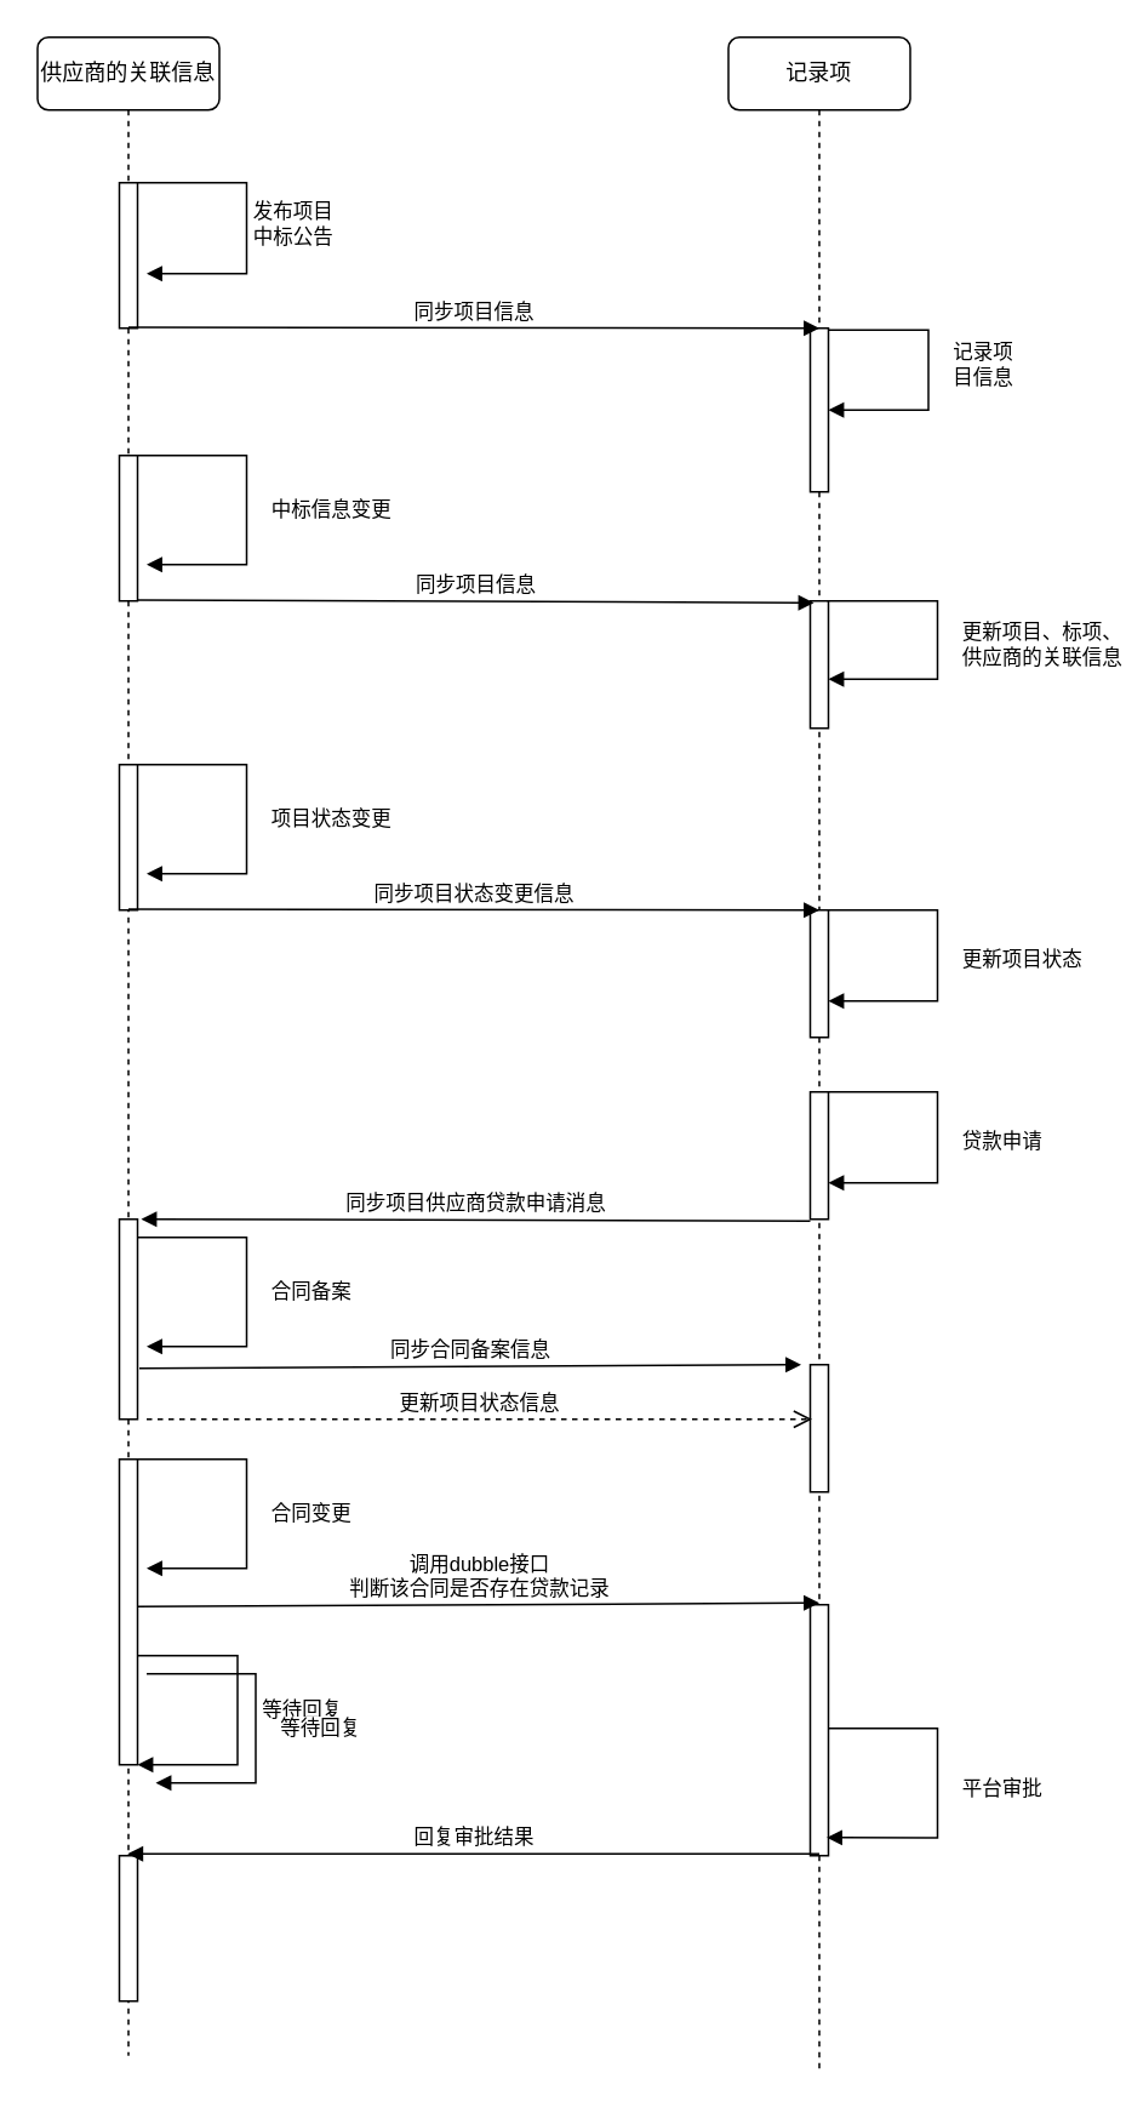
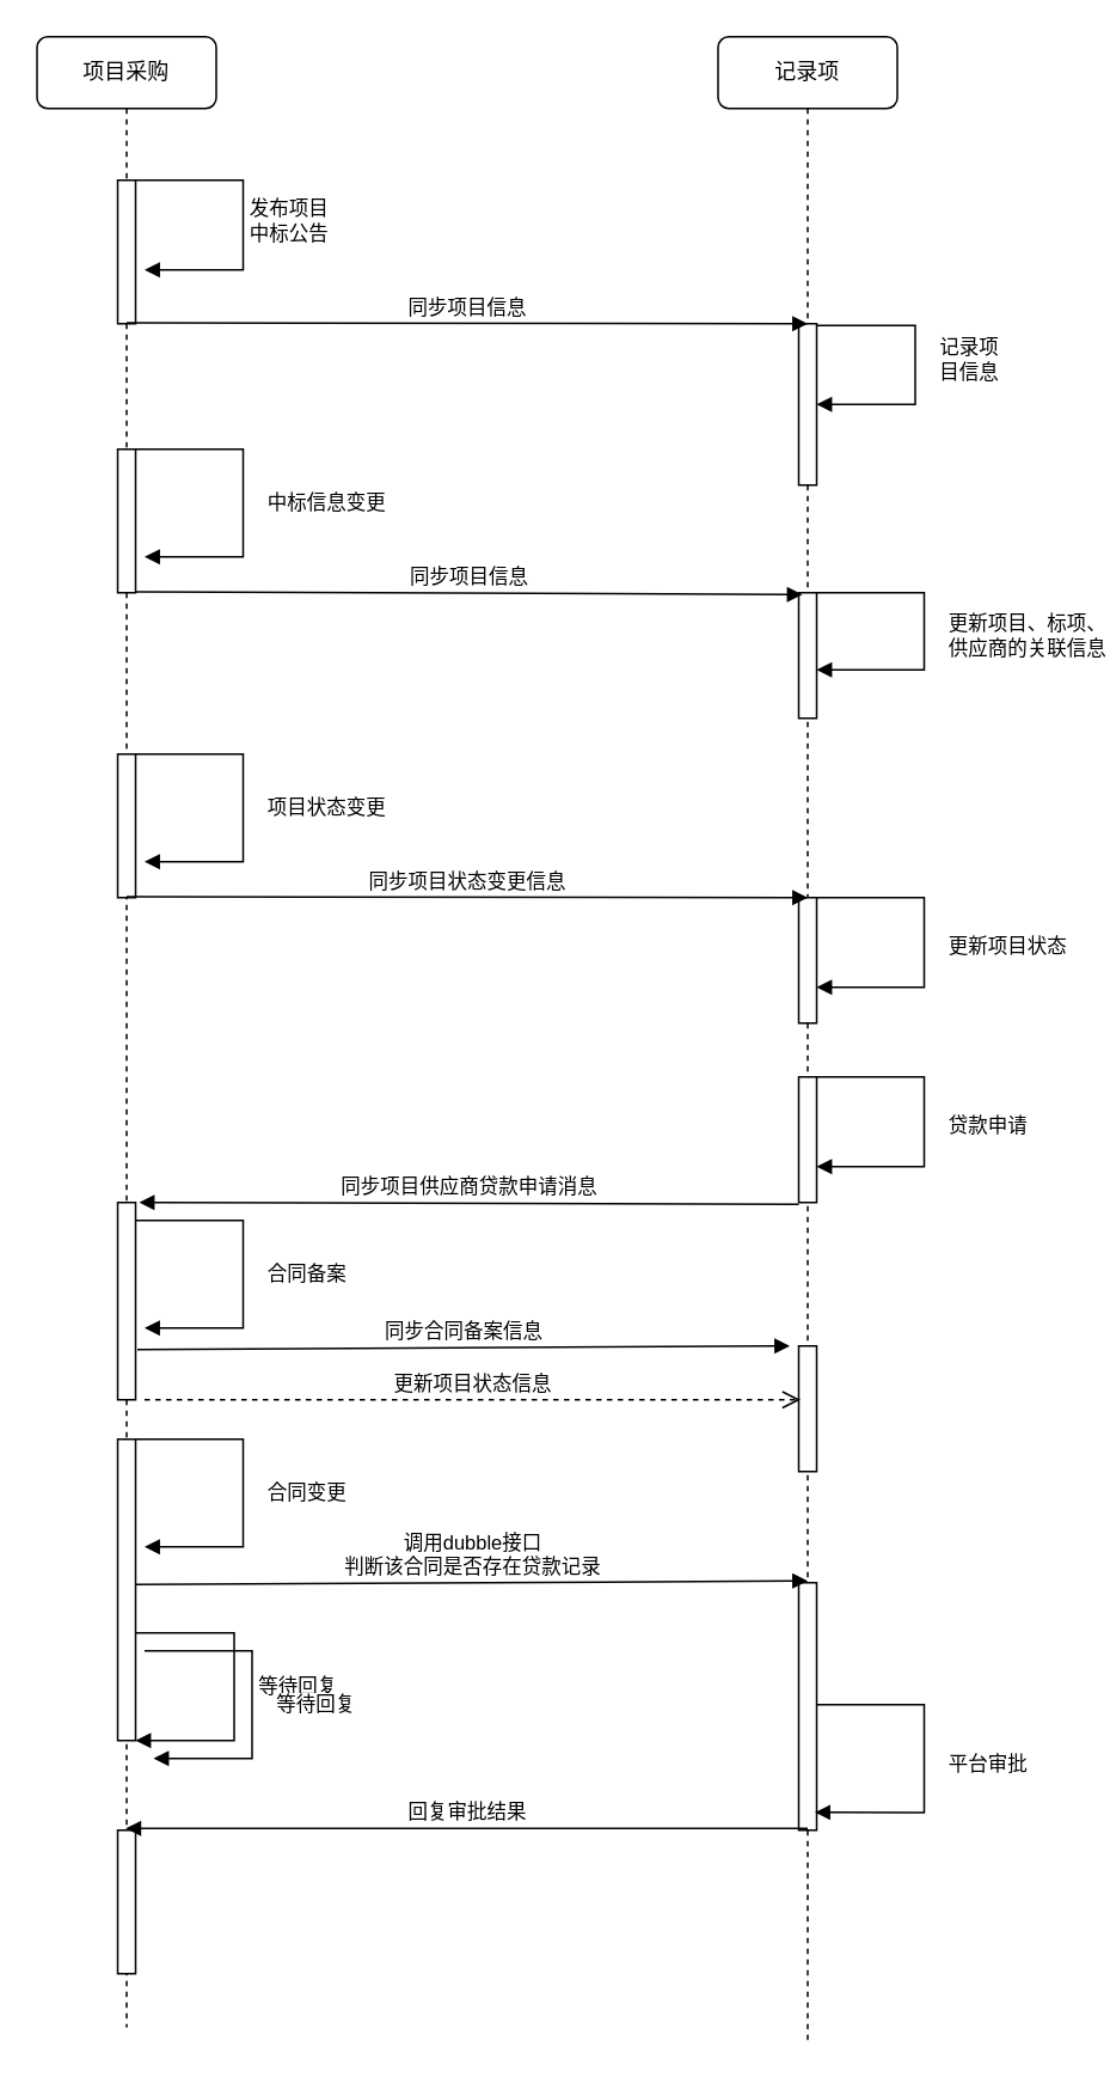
  <mxCell id="0" />
  <mxCell id="1" parent="0" />
  <mxCell id="2" value="记录项" style="shape=umlLifeline;perimeter=lifelinePerimeter;whiteSpace=wrap;html=1;container=1;collapsible=0;recursiveResize=0;outlineConnect=0;rounded=1;shadow=0;comic=0;labelBackgroundColor=none;strokeColor=#000000;strokeWidth=1;fillColor=#FFFFFF;fontFamily=Verdana;fontSize=12;fontColor=#000000;align=center;" parent="1" vertex="1"><mxGeometry x="400" y="20" width="100" height="1120" as="geometry" /></mxCell>
  <mxCell id="3" value="" style="html=1;points=[];perimeter=orthogonalPerimeter;" vertex="1" parent="2"><mxGeometry x="45" y="310" width="10" height="70" as="geometry" /></mxCell>
  <mxCell id="4" value="" style="html=1;points=[];perimeter=orthogonalPerimeter;" vertex="1" parent="2"><mxGeometry x="45" y="160" width="10" height="90" as="geometry" /></mxCell>
  <mxCell id="5" value="" style="html=1;points=[];perimeter=orthogonalPerimeter;" vertex="1" parent="2"><mxGeometry x="45" y="480" width="10" height="70" as="geometry" /></mxCell>
  <mxCell id="6" value="" style="html=1;points=[];perimeter=orthogonalPerimeter;" vertex="1" parent="2"><mxGeometry x="45" y="580" width="10" height="70" as="geometry" /></mxCell>
- <mxCell id="7" value="供应商的关联信息" style="shape=umlLifeline;perimeter=lifelinePerimeter;whiteSpace=wrap;html=1;container=1;collapsible=0;recursiveResize=0;outlineConnect=0;rounded=1;shadow=0;comic=0;labelBackgroundColor=none;strokeColor=#000000;strokeWidth=1;fillColor=#FFFFFF;fontFamily=Verdana;fontSize=12;fontColor=#000000;align=center;" parent="1" vertex="1"><mxGeometry x="20" y="20" width="100" height="1110" as="geometry" /></mxCell>
+ <mxCell id="7" value="项目采购" style="shape=umlLifeline;perimeter=lifelinePerimeter;whiteSpace=wrap;html=1;container=1;collapsible=0;recursiveResize=0;outlineConnect=0;rounded=1;shadow=0;comic=0;labelBackgroundColor=none;strokeColor=#000000;strokeWidth=1;fillColor=#FFFFFF;fontFamily=Verdana;fontSize=12;fontColor=#000000;align=center;" parent="1" vertex="1"><mxGeometry x="20" y="20" width="100" height="1110" as="geometry" /></mxCell>
  <mxCell id="8" value="" style="html=1;points=[];perimeter=orthogonalPerimeter;" vertex="1" parent="7"><mxGeometry x="45" y="80" width="10" height="80" as="geometry" /></mxCell>
  <mxCell id="9" value="" style="html=1;points=[];perimeter=orthogonalPerimeter;" vertex="1" parent="7"><mxGeometry x="45" y="230" width="10" height="80" as="geometry" /></mxCell>
  <mxCell id="10" value="" style="html=1;points=[];perimeter=orthogonalPerimeter;" vertex="1" parent="7"><mxGeometry x="45" y="400" width="10" height="80" as="geometry" /></mxCell>
  <mxCell id="11" value="" style="html=1;points=[];perimeter=orthogonalPerimeter;" vertex="1" parent="7"><mxGeometry x="45" y="650" width="10" height="110" as="geometry" /></mxCell>
  <mxCell id="12" value="" style="html=1;points=[];perimeter=orthogonalPerimeter;" vertex="1" parent="7"><mxGeometry x="45" y="1000" width="10" height="80" as="geometry" /></mxCell>
  <mxCell id="13" value="同步项目信息" style="html=1;verticalAlign=bottom;endArrow=block;" edge="1" parent="1"><mxGeometry width="80" relative="1" as="geometry"><mxPoint x="70" y="179.5" as="sourcePoint" /><mxPoint x="450" y="180" as="targetPoint" /></mxGeometry></mxCell>
  <mxCell id="14" value="更新项目、标项、&lt;br&gt;供应商的关联信息" style="edgeStyle=orthogonalEdgeStyle;html=1;align=left;spacingLeft=2;endArrow=block;rounded=0;" edge="1" parent="1"><mxGeometry x="0.029" y="10" relative="1" as="geometry"><mxPoint x="454.5" y="330" as="sourcePoint" /><Array as="points"><mxPoint x="515" y="330" /><mxPoint x="515" y="373" /></Array><mxPoint x="455" y="373" as="targetPoint" /><mxPoint as="offset" /></mxGeometry></mxCell>
  <mxCell id="15" value="发布项目&lt;br&gt;中标公告" style="edgeStyle=orthogonalEdgeStyle;html=1;align=left;spacingLeft=2;endArrow=block;rounded=0;entryX=1;entryY=0;" edge="1" parent="1"><mxGeometry relative="1" as="geometry"><mxPoint x="75" y="100" as="sourcePoint" /><Array as="points"><mxPoint x="75" y="100" /><mxPoint x="135" y="100" /><mxPoint x="135" y="150" /></Array><mxPoint x="80" y="150" as="targetPoint" /></mxGeometry></mxCell>
  <mxCell id="16" value="同步项目信息" style="html=1;verticalAlign=bottom;endArrow=block;" edge="1" parent="1"><mxGeometry width="80" relative="1" as="geometry"><mxPoint x="75" y="329.5" as="sourcePoint" /><mxPoint x="447" y="331" as="targetPoint" /></mxGeometry></mxCell>
  <mxCell id="17" value="中标信息变更" style="edgeStyle=orthogonalEdgeStyle;html=1;align=left;spacingLeft=2;endArrow=block;rounded=0;" edge="1" parent="1"><mxGeometry x="0.029" y="10" relative="1" as="geometry"><mxPoint x="75" y="250" as="sourcePoint" /><Array as="points"><mxPoint x="135" y="250" /><mxPoint x="135" y="310" /></Array><mxPoint x="80" y="310" as="targetPoint" /><mxPoint as="offset" /></mxGeometry></mxCell>
  <mxCell id="18" value="项目状态变更" style="edgeStyle=orthogonalEdgeStyle;html=1;align=left;spacingLeft=2;endArrow=block;rounded=0;" edge="1" parent="1"><mxGeometry x="0.029" y="10" relative="1" as="geometry"><mxPoint x="75" y="420" as="sourcePoint" /><Array as="points"><mxPoint x="135" y="420" /><mxPoint x="135" y="480" /></Array><mxPoint x="80" y="480" as="targetPoint" /><mxPoint as="offset" /></mxGeometry></mxCell>
  <mxCell id="19" value="同步项目状态变更信息" style="html=1;verticalAlign=bottom;endArrow=block;" edge="1" parent="1"><mxGeometry width="80" relative="1" as="geometry"><mxPoint x="70" y="499.5" as="sourcePoint" /><mxPoint x="450" y="500" as="targetPoint" /></mxGeometry></mxCell>
  <mxCell id="20" value="更新项目状态&lt;br&gt;" style="edgeStyle=orthogonalEdgeStyle;html=1;align=left;spacingLeft=2;endArrow=block;rounded=0;" edge="1" parent="1"><mxGeometry x="0.029" y="10" relative="1" as="geometry"><mxPoint x="455" y="500" as="sourcePoint" /><Array as="points"><mxPoint x="515" y="500" /><mxPoint x="515" y="550" /><mxPoint x="460" y="550" /></Array><mxPoint x="455" y="550" as="targetPoint" /><mxPoint as="offset" /></mxGeometry></mxCell>
  <mxCell id="21" value="记录项&lt;br&gt;目信息" style="edgeStyle=orthogonalEdgeStyle;html=1;align=left;spacingLeft=2;endArrow=block;rounded=0;exitX=1;exitY=0.011;exitDx=0;exitDy=0;exitPerimeter=0;" edge="1" parent="1" source="4"><mxGeometry x="-0.286" y="-21" relative="1" as="geometry"><mxPoint x="465" y="180" as="sourcePoint" /><Array as="points"><mxPoint x="510" y="181" /><mxPoint x="510" y="225" /></Array><mxPoint x="455" y="225" as="targetPoint" /><mxPoint x="31" y="19" as="offset" /></mxGeometry></mxCell>
  <mxCell id="22" value="贷款申请" style="edgeStyle=orthogonalEdgeStyle;html=1;align=left;spacingLeft=2;endArrow=block;rounded=0;" edge="1" parent="1"><mxGeometry x="0.029" y="10" relative="1" as="geometry"><mxPoint x="455" y="600" as="sourcePoint" /><Array as="points"><mxPoint x="515" y="600" /><mxPoint x="515" y="650" /><mxPoint x="460" y="650" /></Array><mxPoint x="455" y="650" as="targetPoint" /><mxPoint as="offset" /></mxGeometry></mxCell>
  <mxCell id="23" value="同步项目供应商贷款申请消息" style="html=1;verticalAlign=bottom;endArrow=block;exitX=0;exitY=1.014;exitDx=0;exitDy=0;exitPerimeter=0;" edge="1" parent="1" source="6"><mxGeometry width="80" relative="1" as="geometry"><mxPoint x="440" y="670" as="sourcePoint" /><mxPoint x="77" y="670" as="targetPoint" /></mxGeometry></mxCell>
  <mxCell id="24" value="" style="html=1;points=[];perimeter=orthogonalPerimeter;" vertex="1" parent="1"><mxGeometry x="445" y="750" width="10" height="70" as="geometry" /></mxCell>
  <mxCell id="25" value="同步合同备案信息" style="html=1;verticalAlign=bottom;endArrow=block;exitX=1.1;exitY=0.745;exitDx=0;exitDy=0;exitPerimeter=0;" edge="1" parent="1" source="11"><mxGeometry width="80" relative="1" as="geometry"><mxPoint x="433" y="851" as="sourcePoint" /><mxPoint x="440" y="750" as="targetPoint" /></mxGeometry></mxCell>
  <mxCell id="26" value="等待回复" style="edgeStyle=orthogonalEdgeStyle;html=1;align=left;spacingLeft=2;endArrow=block;rounded=0;" edge="1" parent="1"><mxGeometry x="0.029" y="10" relative="1" as="geometry"><mxPoint x="70" y="910" as="sourcePoint" /><Array as="points"><mxPoint x="130" y="910" /><mxPoint x="130" y="970" /></Array><mxPoint x="75" y="970" as="targetPoint" /><mxPoint as="offset" /></mxGeometry></mxCell>
  <mxCell id="27" value="" style="html=1;points=[];perimeter=orthogonalPerimeter;" vertex="1" parent="1"><mxGeometry x="65" y="802" width="10" height="168" as="geometry" /></mxCell>
  <mxCell id="28" value="更新项目状态信息" style="html=1;verticalAlign=bottom;endArrow=open;dashed=1;endSize=8;entryX=0.1;entryY=0.429;entryDx=0;entryDy=0;entryPerimeter=0;" edge="1" parent="1" target="24"><mxGeometry relative="1" as="geometry"><mxPoint x="80" y="780" as="sourcePoint" /><mxPoint x="400" y="800" as="targetPoint" /></mxGeometry></mxCell>
  <mxCell id="29" value="合同备案" style="edgeStyle=orthogonalEdgeStyle;html=1;align=left;spacingLeft=2;endArrow=block;rounded=0;" edge="1" parent="1"><mxGeometry x="0.029" y="10" relative="1" as="geometry"><mxPoint x="75" y="680" as="sourcePoint" /><Array as="points"><mxPoint x="135" y="680" /><mxPoint x="135" y="740" /></Array><mxPoint x="80" y="740" as="targetPoint" /><mxPoint as="offset" /></mxGeometry></mxCell>
  <mxCell id="30" value="" style="html=1;points=[];perimeter=orthogonalPerimeter;" vertex="1" parent="1"><mxGeometry x="445" y="882" width="10" height="138" as="geometry" /></mxCell>
  <mxCell id="31" value="调用dubble接口&lt;br&gt;判断该合同是否存在贷款记录&lt;br&gt;" style="html=1;verticalAlign=bottom;endArrow=block;exitX=1.1;exitY=0.745;exitDx=0;exitDy=0;exitPerimeter=0;" edge="1" parent="1"><mxGeometry width="80" relative="1" as="geometry"><mxPoint x="75" y="883" as="sourcePoint" /><mxPoint x="450" y="881" as="targetPoint" /></mxGeometry></mxCell>
  <mxCell id="32" value="合同变更" style="edgeStyle=orthogonalEdgeStyle;html=1;align=left;spacingLeft=2;endArrow=block;rounded=0;" edge="1" parent="1"><mxGeometry x="0.029" y="10" relative="1" as="geometry"><mxPoint x="75" y="802" as="sourcePoint" /><Array as="points"><mxPoint x="135" y="802" /><mxPoint x="135" y="862" /></Array><mxPoint x="80" y="862" as="targetPoint" /><mxPoint as="offset" /></mxGeometry></mxCell>
  <mxCell id="33" value="平台审批" style="edgeStyle=orthogonalEdgeStyle;html=1;align=left;spacingLeft=2;endArrow=block;rounded=0;entryX=0.9;entryY=0.928;entryDx=0;entryDy=0;entryPerimeter=0;" edge="1" parent="1" target="30"><mxGeometry x="0.029" y="10" relative="1" as="geometry"><mxPoint x="455" y="950" as="sourcePoint" /><Array as="points"><mxPoint x="515" y="950" /><mxPoint x="515" y="1010" /></Array><mxPoint x="460" y="1010" as="targetPoint" /><mxPoint as="offset" /></mxGeometry></mxCell>
  <mxCell id="34" value="回复审批结果" style="html=1;verticalAlign=bottom;endArrow=block;exitX=0.5;exitY=0.993;exitDx=0;exitDy=0;exitPerimeter=0;" edge="1" parent="1" source="30" target="7"><mxGeometry width="80" relative="1" as="geometry"><mxPoint x="440" y="1019" as="sourcePoint" /><mxPoint x="90" y="1019" as="targetPoint" /></mxGeometry></mxCell>
  <mxCell id="35" value="等待回复" style="edgeStyle=orthogonalEdgeStyle;html=1;align=left;spacingLeft=2;endArrow=block;rounded=0;" edge="1" parent="1"><mxGeometry x="0.029" y="10" relative="1" as="geometry"><mxPoint x="80" y="920" as="sourcePoint" /><Array as="points"><mxPoint x="140" y="920" /><mxPoint x="140" y="980" /></Array><mxPoint x="85" y="980" as="targetPoint" /><mxPoint as="offset" /></mxGeometry></mxCell>
